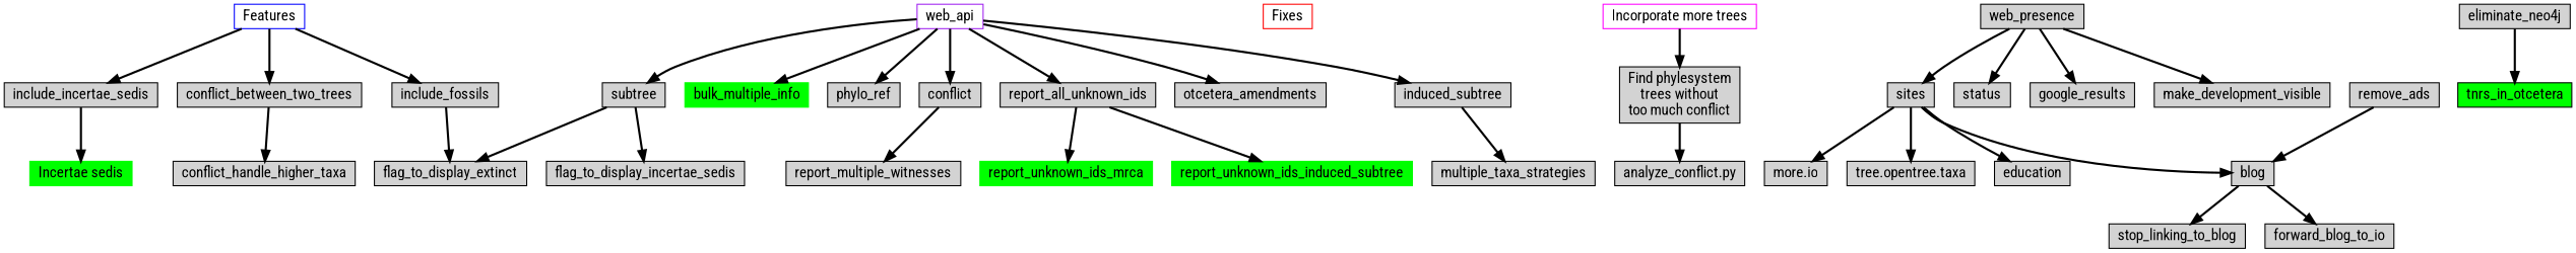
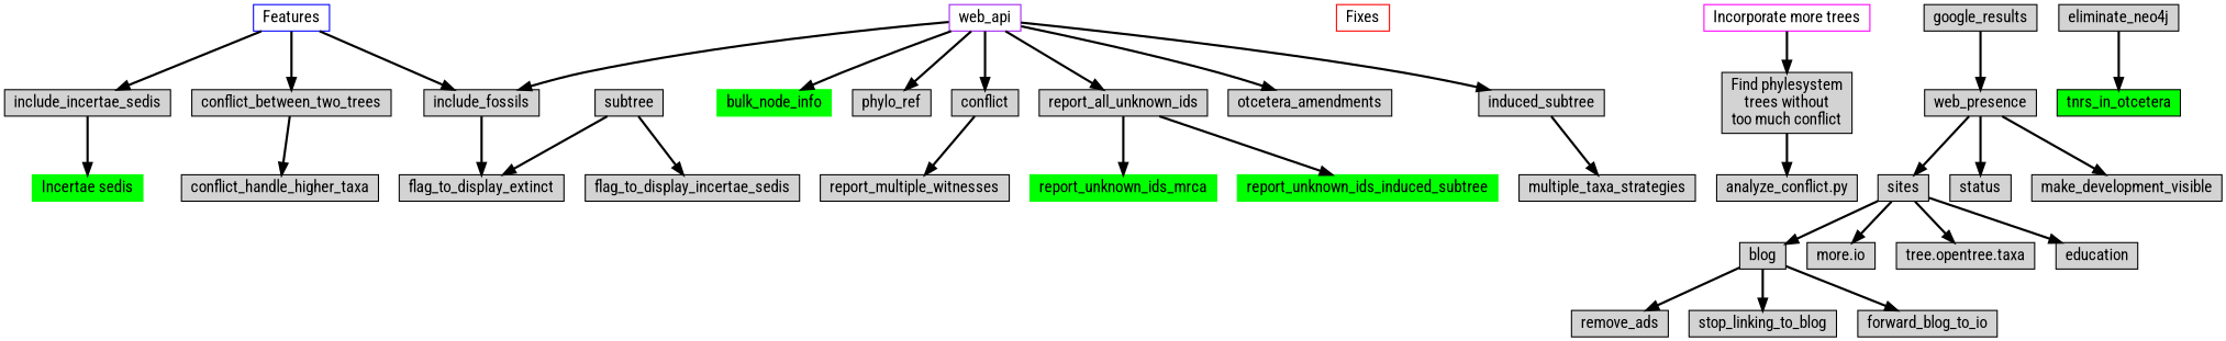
  digraph {
    fontname="Roboto Condensed"
    nodesep=0.25
    ranksep=0.5
    node [fontname="Roboto Condensed" shape=box style=filled]
    edge [fontname="Roboto Condensed" style="setlinewidth(2)"]
    Features [color=blue fillcolor=white height=0 width=0]
    include_incertae_sedis [height=0 width=0]
    conflict_between_two_trees [height=0 width=0]
    include_fossils [height=0 width=0]
    n5 [color=green height=0 label="Incertae sedis" width=0]
    conflict_handle_higher_taxa [height=0 width=0]
    flag_to_display_extinct [height=0 width=0]
    Fixes [color=red fillcolor=white height=0 width=0]
    n9 [color=magenta fillcolor=white height=0 label="Incorporate more trees" width=0]
    n10 [height=0 label="Find phylesystem\ntrees without\ntoo much conflict" width=0]
    "analyze_conflict.py" [height=0 width=0]
    web_api [color=purple fillcolor=white height=0 width=0]
-   bulk_node_info [color=green height=0 width=0 label=bulk_multiple_info]
+   bulk_node_info [color=green height=0 width=0]
    phylo_ref [height=0 width=0]
    conflict [height=0 width=0]
    report_all_unknown_ids [height=0 width=0]
    otcetera_amendments [height=0 width=0]
    induced_subtree [height=0 width=0]
    subtree [height=0 width=0]
    report_multiple_witnesses [height=0 width=0]
    report_unknown_ids_mrca [color=green height=0 width=0]
    report_unknown_ids_induced_subtree [color=green height=0 width=0]
    n23 [height=0 label=multiple_taxa_strategies width=0]
    flag_to_display_incertae_sedis [height=0 width=0]
    web_presence [height=0 width=0]
    sites [height=0 width=0]
    status [height=0 width=0]
    google_results [height=0 width=0]
    make_development_visible [height=0 width=0]
    blog [height=0 width=0]
    n31 [height=0 label="more.io" width=0]
    n32 [height=0 label="tree.opentree.taxa" width=0]
    education [height=0 width=0]
    remove_ads [height=0 width=0]
    stop_linking_to_blog [height=0 width=0]
    forward_blog_to_io [height=0 width=0]
    eliminate_neo4j [height=0 width=0]
    tnrs_in_otcetera [fillcolor=green height=0 width=0]
    Features -> include_incertae_sedis
    Features -> conflict_between_two_trees
    Features -> include_fossils
    include_incertae_sedis -> n5
    conflict_between_two_trees -> conflict_handle_higher_taxa
    include_fossils -> flag_to_display_extinct
    n9 -> n10
    n10 -> "analyze_conflict.py"
    web_api -> bulk_node_info
    web_api -> phylo_ref
    web_api -> conflict
    web_api -> report_all_unknown_ids
    web_api -> otcetera_amendments
    web_api -> induced_subtree
-   web_api -> subtree
+   web_api -> include_fossils
    conflict -> report_multiple_witnesses
    report_all_unknown_ids -> report_unknown_ids_mrca
    report_all_unknown_ids -> report_unknown_ids_induced_subtree
    induced_subtree -> n23
    subtree -> flag_to_display_extinct
    subtree -> flag_to_display_incertae_sedis
    web_presence -> sites
    web_presence -> status
-   web_presence -> google_results
+   google_results -> web_presence
    web_presence -> make_development_visible
    sites -> blog
    sites -> n31
    sites -> n32
    sites -> education
-   remove_ads -> blog
+   blog -> remove_ads
    blog -> stop_linking_to_blog
    blog -> forward_blog_to_io
    eliminate_neo4j -> tnrs_in_otcetera
  }
